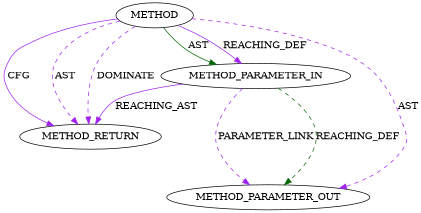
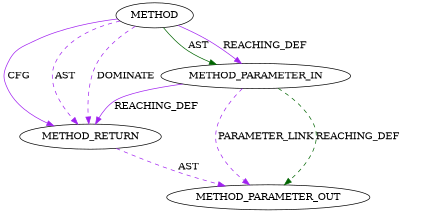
  digraph {
    node [CODE=p1 EVALUATION_STRATEGY=BY_VALUE ORDER=1 TYPE_FULL_NAME=ANY NAME=p1]
    edge [color=purple style=dashed]
    n1 [CODE=RET ORDER=2 label=METHOD_RETURN NAME=""]
    n2 [AST_PARENT_FULL_NAME="<global>" AST_PARENT_TYPE=NAMESPACE_BLOCK CODE="<empty>" FILENAME="<empty>" FULL_NAME=EVP_CIPHER_CTX_iv_length IS_EXTERNAL=true NAME=EVP_CIPHER_CTX_iv_length ORDER=0 label=METHOD EVALUATION_STRATEGY="" TYPE_FULL_NAME=""]
    n3 [INDEX=1 IS_VARIADIC=false label=METHOD_PARAMETER_IN]
    n4 [INDEX=1 IS_VARIADIC=false label=METHOD_PARAMETER_OUT]
    n2 -> n1 [label=CFG style=solid]
    n2 -> n1 [label=AST]
    n2 -> n1 [label=DOMINATE]
    n2 -> n3 [color=darkgreen label=AST style=solid]
    n2 -> n3 [label=REACHING_DEF style=solid]
-   n2 -> n4 [label=AST]
-   n3 -> n1 [VARIABLE=p1 label=REACHING_AST style=solid]
+   n1 -> n4 [label=AST]
+   n3 -> n1 [VARIABLE=p1 label=REACHING_DEF style=solid]
    n3 -> n4 [label=PARAMETER_LINK]
    n3 -> n4 [VARIABLE=p1 color=darkgreen label=REACHING_DEF]
  }
